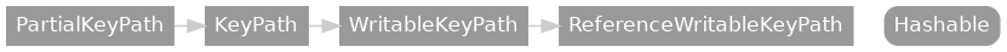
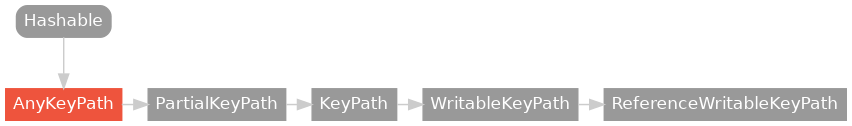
  strict digraph {
    node [color="#999999" fillcolor="#999999" fontcolor=white fontname=Helvetica fontsize=12 margin="0.07,0.05" shape=box style=filled]
    edge [color="#cccccc"]
+   AnyKeyPath [color="#ee543d" fillcolor="#ee543d" height=0.3]
    KeyPath [height=0.3]
    PartialKeyPath [height=0.3]
    ReferenceWritableKeyPath [height=0.3]
    WritableKeyPath [height=0.3]
    Hashable [height=0.3 style="filled,rounded"]
    subgraph sub_1 {
      rank=max
+     AnyKeyPath
      KeyPath
      PartialKeyPath
      ReferenceWritableKeyPath
      WritableKeyPath
    }
+   AnyKeyPath -> PartialKeyPath
    KeyPath -> WritableKeyPath
    PartialKeyPath -> KeyPath
    WritableKeyPath -> ReferenceWritableKeyPath
+   Hashable -> AnyKeyPath
  }
